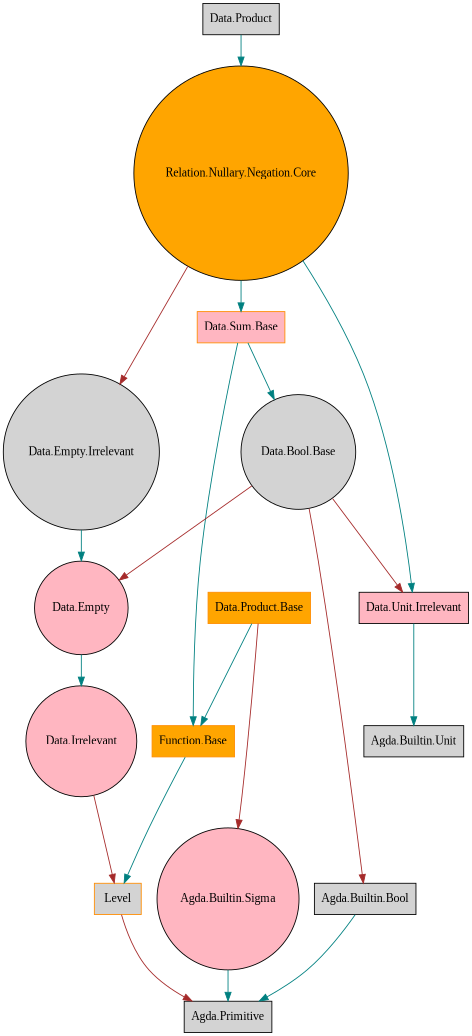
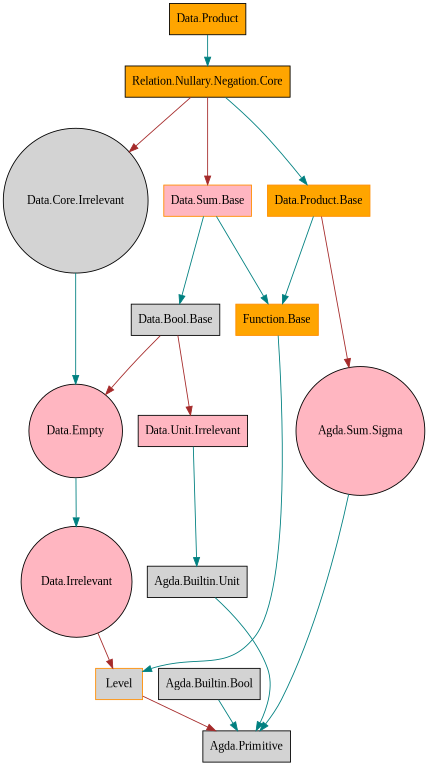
  digraph {
    fontname="Liberation Serif"
    node [color=black fillcolor=lightgrey fontname="Liberation Serif" shape=box style=filled]
    edge [color=teal fontname="Liberation Serif"]
    n1 [fillcolor=lightpink label="Data.Irrelevant" shape=circle]
    n2 [color=darkorange label=Level]
    n3 [label="Agda.Primitive"]
    n4 [label="Agda.Builtin.Bool"]
-   n5 [label="Data.Empty.Irrelevant" shape=circle]
+   n5 [label="Data.Core.Irrelevant" shape=circle]
    n6 [fillcolor=lightpink label="Data.Empty" shape=circle]
    n7 [fillcolor=lightpink label="Data.Unit.Irrelevant"]
    n8 [label="Agda.Builtin.Unit"]
    n9 [color=darkorange fillcolor=lightpink label="Data.Sum.Base"]
    n10 [color=darkorange fillcolor=orange label="Function.Base"]
-   n11 [label="Data.Bool.Base" shape=circle]
-   n12 [fillcolor=orange label="Relation.Nullary.Negation.Core" shape=circle]
+   n11 [label="Data.Bool.Base"]
+   n12 [fillcolor=orange label="Relation.Nullary.Negation.Core"]
    n13 [color=darkorange fillcolor=orange label="Data.Product.Base"]
-   n14 [fillcolor=lightpink label="Agda.Builtin.Sigma" shape=circle]
-   n15 [label="Data.Product"]
+   n14 [fillcolor=lightpink label="Agda.Sum.Sigma" shape=circle]
+   n15 [fillcolor=orange label="Data.Product"]
    n1 -> n2 [color=brown]
    n2 -> n3 [color=brown]
    n4 -> n3
    n5 -> n6
    n6 -> n1
    n7 -> n8
+   n8 -> n3
    n9 -> n10
    n9 -> n11
    n10 -> n2
-   n11 -> n4 [color=brown]
    n11 -> n6 [color=brown]
    n11 -> n7 [color=brown]
    n12 -> n5 [color=brown]
-   n12 -> n9
-   n12 -> n7
+   n12 -> n9 [color=brown]
+   n12 -> n13
    n13 -> n10
    n13 -> n14 [color=brown]
    n14 -> n3
    n15 -> n12
  }
